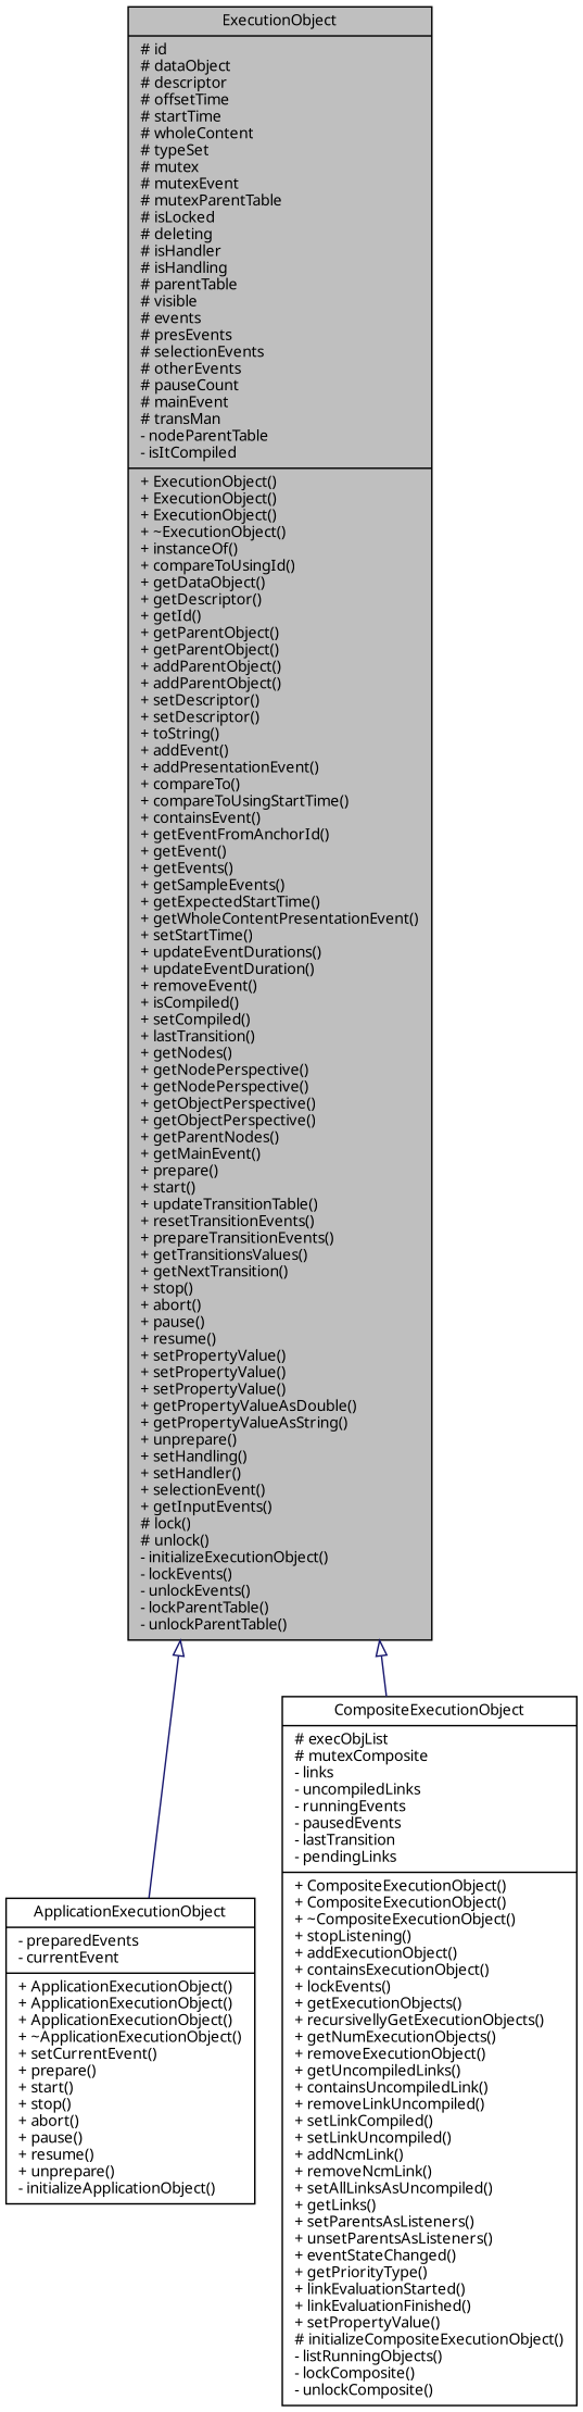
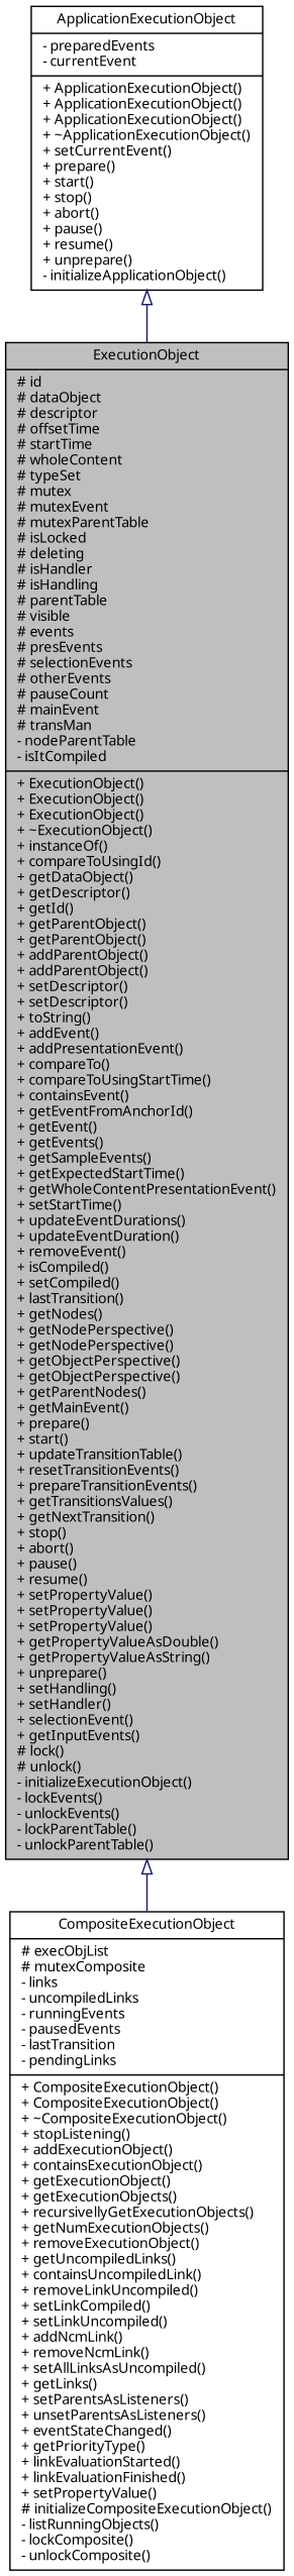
  digraph {
    node [color=black fillcolor=white fontname="FreeSans.ttf" fontsize=10 shape=record style=filled]
    edge [arrowtail=empty color=midnightblue dir=back fontname="FreeSans.ttf" fontsize=10 labelfontname="FreeSans.ttf" labelfontsize=10 style=solid]
    n1 [fillcolor=grey75 fontcolor=black height=0.2 label="{ExecutionObject\n|# id\l# dataObject\l# descriptor\l# offsetTime\l# startTime\l# wholeContent\l# typeSet\l# mutex\l# mutexEvent\l# mutexParentTable\l# isLocked\l# deleting\l# isHandler\l# isHandling\l# parentTable\l# visible\l# events\l# presEvents\l# selectionEvents\l# otherEvents\l# pauseCount\l# mainEvent\l# transMan\l- nodeParentTable\l- isItCompiled\l|+ ExecutionObject()\l+ ExecutionObject()\l+ ExecutionObject()\l+ ~ExecutionObject()\l+ instanceOf()\l+ compareToUsingId()\l+ getDataObject()\l+ getDescriptor()\l+ getId()\l+ getParentObject()\l+ getParentObject()\l+ addParentObject()\l+ addParentObject()\l+ setDescriptor()\l+ setDescriptor()\l+ toString()\l+ addEvent()\l+ addPresentationEvent()\l+ compareTo()\l+ compareToUsingStartTime()\l+ containsEvent()\l+ getEventFromAnchorId()\l+ getEvent()\l+ getEvents()\l+ getSampleEvents()\l+ getExpectedStartTime()\l+ getWholeContentPresentationEvent()\l+ setStartTime()\l+ updateEventDurations()\l+ updateEventDuration()\l+ removeEvent()\l+ isCompiled()\l+ setCompiled()\l+ lastTransition()\l+ getNodes()\l+ getNodePerspective()\l+ getNodePerspective()\l+ getObjectPerspective()\l+ getObjectPerspective()\l+ getParentNodes()\l+ getMainEvent()\l+ prepare()\l+ start()\l+ updateTransitionTable()\l+ resetTransitionEvents()\l+ prepareTransitionEvents()\l+ getTransitionsValues()\l+ getNextTransition()\l+ stop()\l+ abort()\l+ pause()\l+ resume()\l+ setPropertyValue()\l+ setPropertyValue()\l+ setPropertyValue()\l+ getPropertyValueAsDouble()\l+ getPropertyValueAsString()\l+ unprepare()\l+ setHandling()\l+ setHandler()\l+ selectionEvent()\l+ getInputEvents()\l# lock()\l# unlock()\l- initializeExecutionObject()\l- lockEvents()\l- unlockEvents()\l- lockParentTable()\l- unlockParentTable()\l}" width=0.4]
    n2 [height=0.2 label="{ApplicationExecutionObject\n|- preparedEvents\l- currentEvent\l|+ ApplicationExecutionObject()\l+ ApplicationExecutionObject()\l+ ApplicationExecutionObject()\l+ ~ApplicationExecutionObject()\l+ setCurrentEvent()\l+ prepare()\l+ start()\l+ stop()\l+ abort()\l+ pause()\l+ resume()\l+ unprepare()\l- initializeApplicationObject()\l}" width=0.4]
-   n3 [height=0.2 label="{CompositeExecutionObject\n|# execObjList\l# mutexComposite\l- links\l- uncompiledLinks\l- runningEvents\l- pausedEvents\l- lastTransition\l- pendingLinks\l|+ CompositeExecutionObject()\l+ CompositeExecutionObject()\l+ ~CompositeExecutionObject()\l+ stopListening()\l+ addExecutionObject()\l+ containsExecutionObject()\l+ lockEvents()\l+ getExecutionObjects()\l+ recursivellyGetExecutionObjects()\l+ getNumExecutionObjects()\l+ removeExecutionObject()\l+ getUncompiledLinks()\l+ containsUncompiledLink()\l+ removeLinkUncompiled()\l+ setLinkCompiled()\l+ setLinkUncompiled()\l+ addNcmLink()\l+ removeNcmLink()\l+ setAllLinksAsUncompiled()\l+ getLinks()\l+ setParentsAsListeners()\l+ unsetParentsAsListeners()\l+ eventStateChanged()\l+ getPriorityType()\l+ linkEvaluationStarted()\l+ linkEvaluationFinished()\l+ setPropertyValue()\l# initializeCompositeExecutionObject()\l- listRunningObjects()\l- lockComposite()\l- unlockComposite()\l}" width=0.4]
-   n1 -> n2
+   n3 [height=0.2 label="{CompositeExecutionObject\n|# execObjList\l# mutexComposite\l- links\l- uncompiledLinks\l- runningEvents\l- pausedEvents\l- lastTransition\l- pendingLinks\l|+ CompositeExecutionObject()\l+ CompositeExecutionObject()\l+ ~CompositeExecutionObject()\l+ stopListening()\l+ addExecutionObject()\l+ containsExecutionObject()\l+ getExecutionObject()\l+ getExecutionObjects()\l+ recursivellyGetExecutionObjects()\l+ getNumExecutionObjects()\l+ removeExecutionObject()\l+ getUncompiledLinks()\l+ containsUncompiledLink()\l+ removeLinkUncompiled()\l+ setLinkCompiled()\l+ setLinkUncompiled()\l+ addNcmLink()\l+ removeNcmLink()\l+ setAllLinksAsUncompiled()\l+ getLinks()\l+ setParentsAsListeners()\l+ unsetParentsAsListeners()\l+ eventStateChanged()\l+ getPriorityType()\l+ linkEvaluationStarted()\l+ linkEvaluationFinished()\l+ setPropertyValue()\l# initializeCompositeExecutionObject()\l- listRunningObjects()\l- lockComposite()\l- unlockComposite()\l}" width=0.4]
+   n2 -> n1
    n1 -> n3
  }
